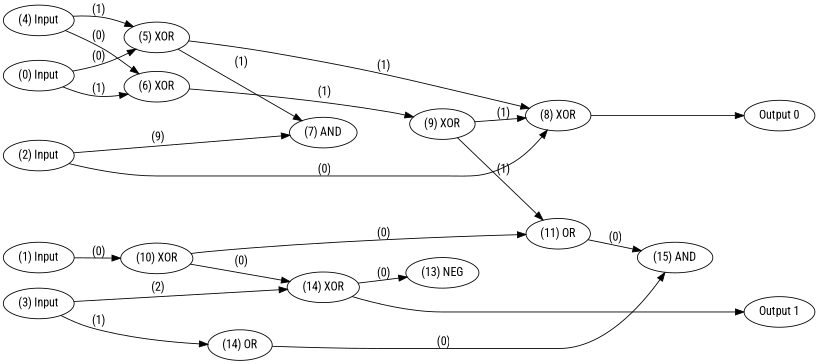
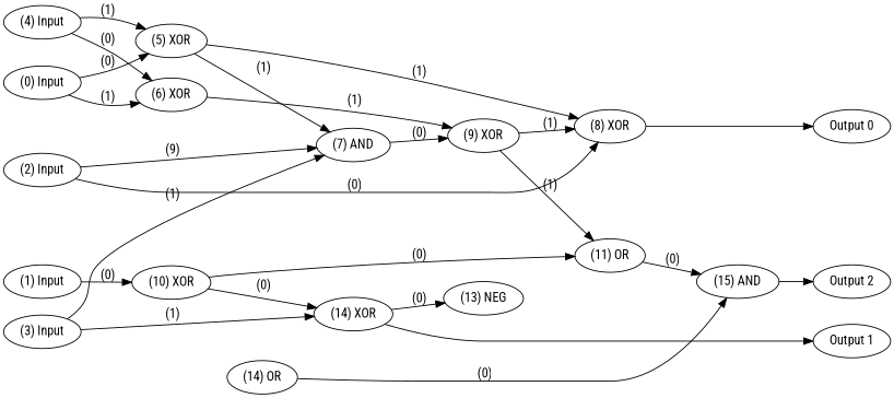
  digraph {
    fontname="Roboto Condensed"
    rankdir=LR
    node [color=black fontcolor=black fontname="Roboto Condensed" labelfontcolor=black]
    edge [bold=true color=black fontcolor=black fontname="Roboto Condensed" labelfontcolor=black]
    n1 [label="(0) Input"]
    n2 [label="(1) Input"]
    n3 [label="(2) Input"]
    n4 [label="(3) Input"]
    n5 [label="(4) Input"]
    n6 [label="Output 0"]
    n7 [label="Output 1"]
+   n8 [label="Output 2"]
    n9 [label="(5) XOR"]
    n10 [label="(6) XOR"]
    n11 [label="(10) XOR"]
    n12 [label="(7) AND"]
    n13 [label="(8) XOR"]
    n14 [label="(14) XOR"]
    n15 [label="(14) OR"]
    n16 [label="(9) XOR"]
    n17 [label="(11) OR"]
    n18 [label="(13) NEG"]
    n19 [label="(15) AND"]
    subgraph sub_1 {
      rank=source
      n1
      n2
      n3
      n4
      n5
    }
    subgraph sub_2 {
      rank=max
      n6
      n7
+     n8
    }
    n1 -> n9 [label=" (0)"]
    n1 -> n10 [label=" (1)"]
    n2 -> n11 [label=" (0)"]
    n3 -> n12 [label=" (9)"]
    n3 -> n13 [label=" (0)"]
-   n4 -> n14 [label=" (2)"]
-   n4 -> n15 [label=" (1)"]
+   n4 -> n14 [label=" (1)"]
+   n4 -> n12 [label=" (1)"]
    n5 -> n9 [label=" (1)"]
    n5 -> n10 [label=" (0)"]
    n9 -> n12 [label=" (1)"]
    n9 -> n13 [label=" (1)"]
    n10 -> n16 [label=" (1)"]
    n11 -> n14 [label=" (0)"]
    n11 -> n17 [label=" (0)"]
+   n12 -> n16 [label=" (0)"]
    n13 -> n6
    n14 -> n7
    n14 -> n18 [label=" (0)"]
    n15 -> n19 [label=" (0)"]
    n16 -> n13 [label=" (1)"]
    n16 -> n17 [label=" (1)"]
    n17 -> n19 [label=" (0)"]
+   n19 -> n8
  }
